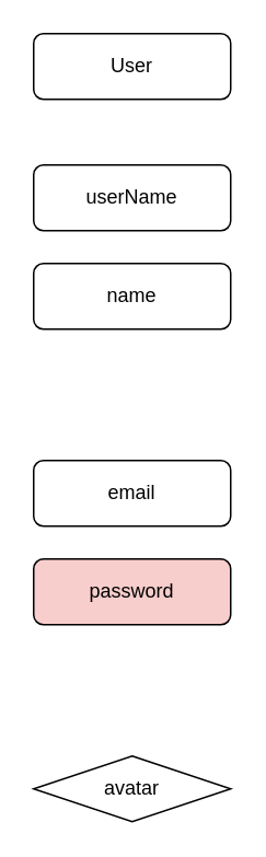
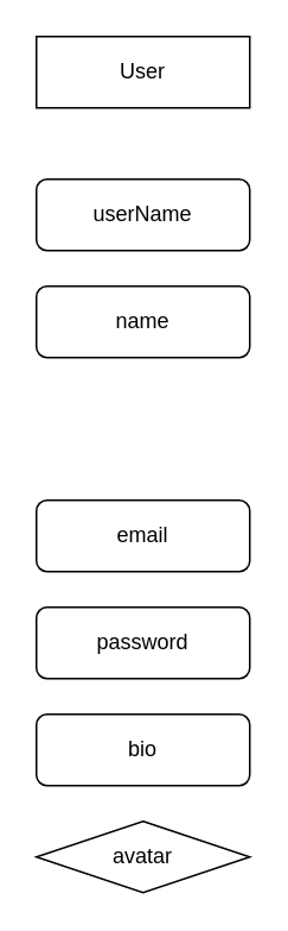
  <mxCell id="0" />
  <mxCell id="1" parent="0" />
- <mxCell id="2" value="User" style="rounded=1;whiteSpace=wrap;html=1;" vertex="1" parent="1"><mxGeometry x="20" y="20" width="120" height="40" as="geometry" /></mxCell>
+ <mxCell id="2" value="User" style="whiteSpace=wrap;html=1;rounded=0;" vertex="1" parent="1"><mxGeometry x="20" y="20" width="120" height="40" as="geometry" /></mxCell>
  <mxCell id="3" value="userName" style="rounded=1;whiteSpace=wrap;html=1;" vertex="1" parent="1"><mxGeometry x="20" y="100" width="120" height="40" as="geometry" /></mxCell>
  <mxCell id="4" value="name" style="rounded=1;whiteSpace=wrap;html=1;" vertex="1" parent="1"><mxGeometry x="20" y="160" width="120" height="40" as="geometry" /></mxCell>
  <mxCell id="5" value="email" style="rounded=1;whiteSpace=wrap;html=1;" vertex="1" parent="1"><mxGeometry x="20" y="280" width="120" height="40" as="geometry" /></mxCell>
- <mxCell id="6" value="password" style="rounded=1;whiteSpace=wrap;html=1;fillColor=#f8cecc;" vertex="1" parent="1"><mxGeometry x="20" y="340" width="120" height="40" as="geometry" /></mxCell>
+ <mxCell id="6" value="password" style="rounded=1;whiteSpace=wrap;html=1;" vertex="1" parent="1"><mxGeometry x="20" y="340" width="120" height="40" as="geometry" /></mxCell>
+ <mxCell id="7" value="bio" style="rounded=1;whiteSpace=wrap;html=1;" vertex="1" parent="1"><mxGeometry x="20" y="400" width="120" height="40" as="geometry" /></mxCell>
  <mxCell id="8" value="avatar" style="rhombus;whiteSpace=wrap;html=1;" vertex="1" parent="1"><mxGeometry x="20" y="460" width="120" height="40" as="geometry" /></mxCell>
